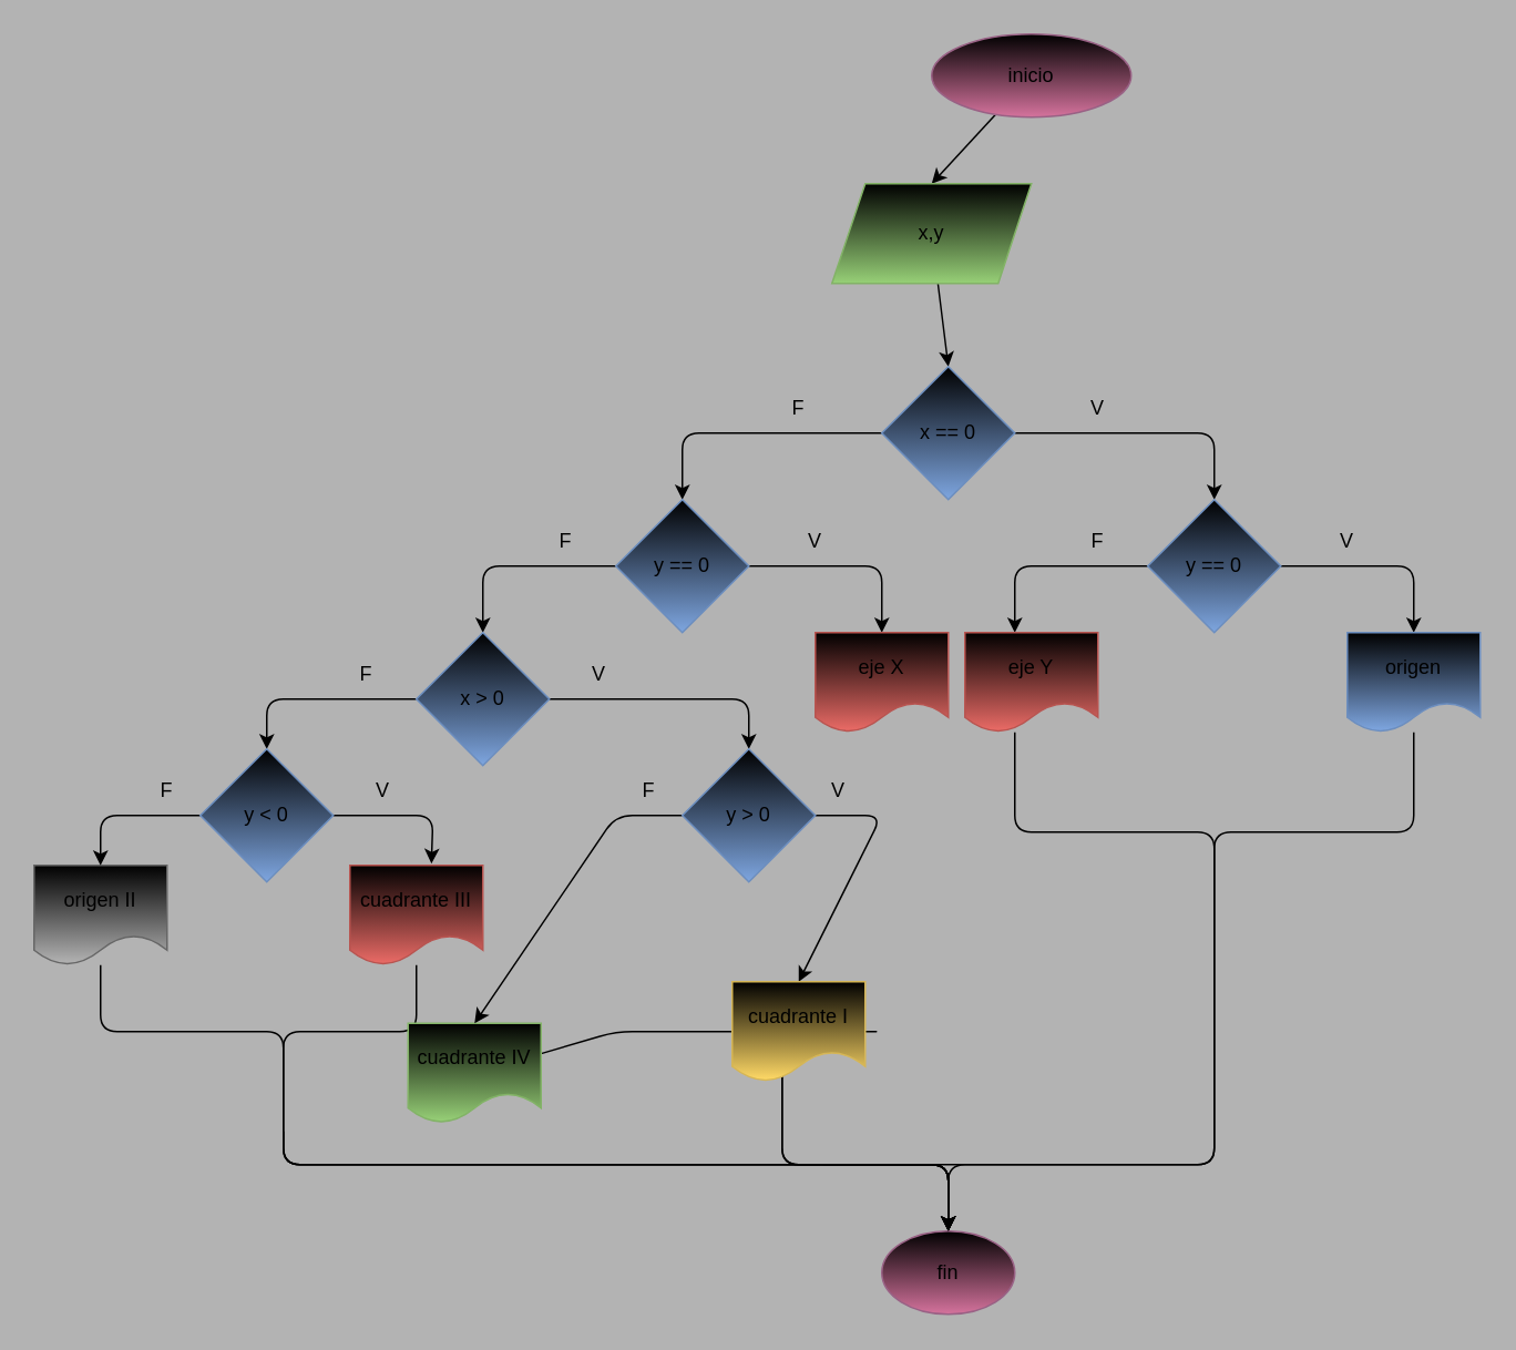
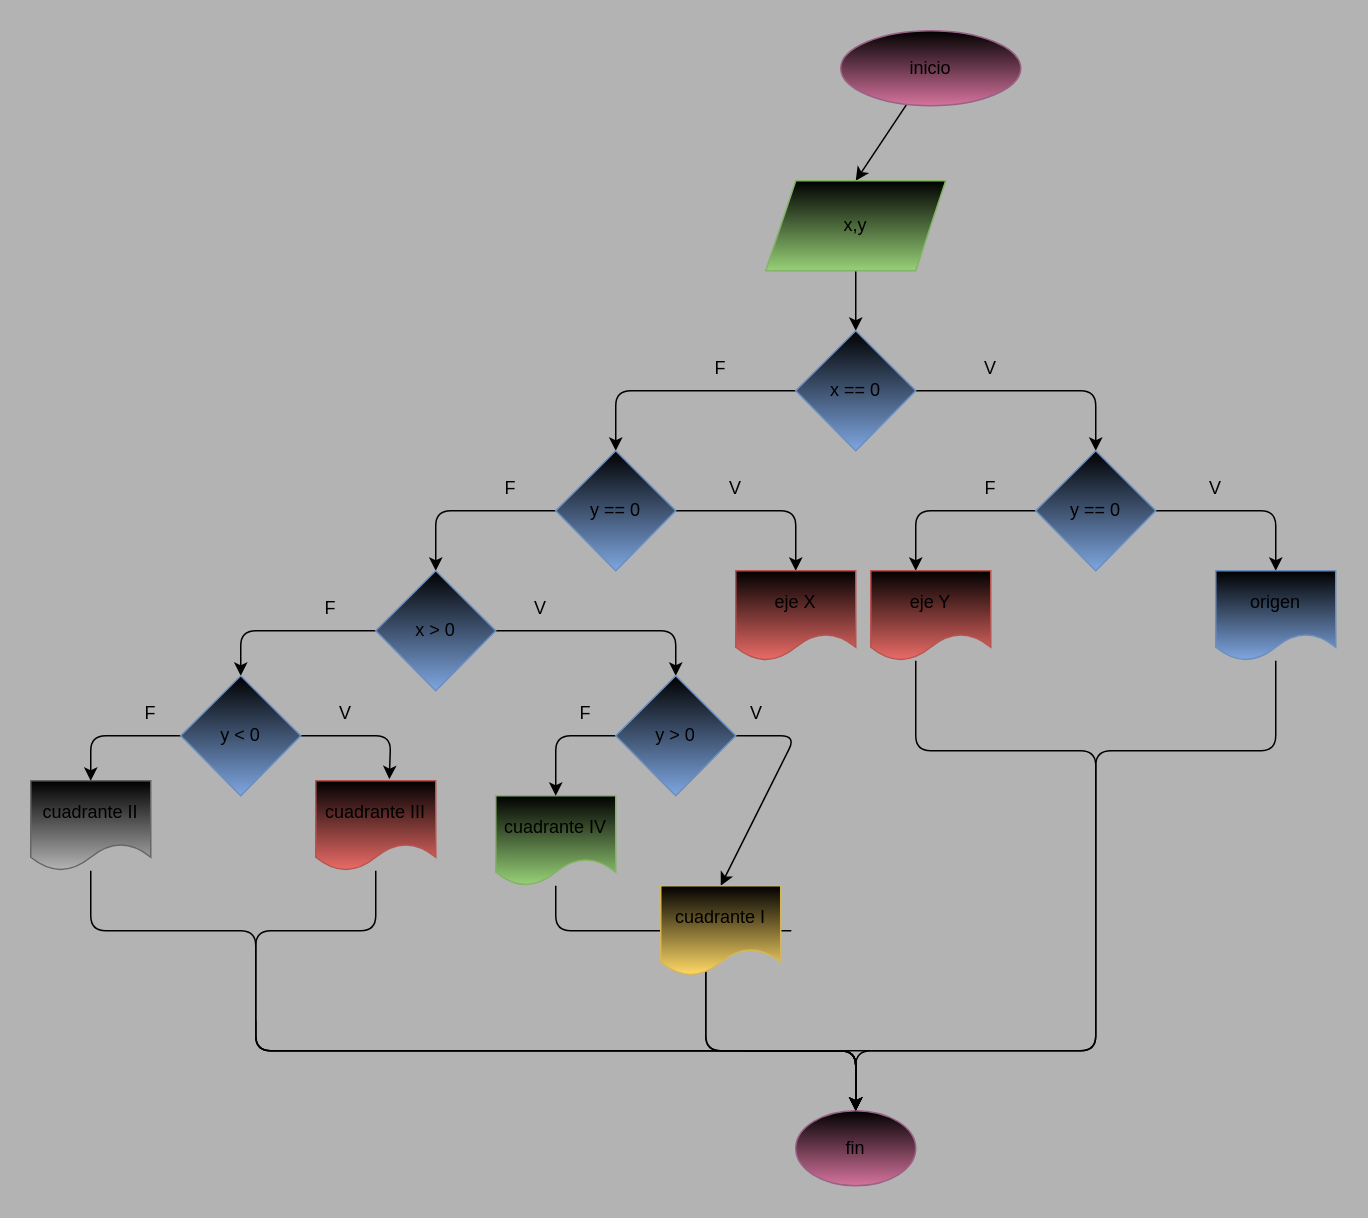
  <mxCell id="0" />
  <mxCell id="1" parent="0" />
  <mxCell id="2" style="edgeStyle=none;html=1;entryX=0.5;entryY=0;entryDx=0;entryDy=0;" parent="1" source="3" target="5" edge="1"><mxGeometry relative="1" as="geometry"><mxPoint x="410" y="110" as="targetPoint" /></mxGeometry></mxCell>
  <mxCell id="3" value="inicio" style="ellipse;whiteSpace=wrap;html=1;fillColor=#000000;gradientColor=#d5739d;strokeColor=#996185;" parent="1" vertex="1"><mxGeometry x="560" y="20" width="120" height="50" as="geometry" /></mxCell>
  <mxCell id="4" style="edgeStyle=none;html=1;entryX=0.5;entryY=0;entryDx=0;entryDy=0;" parent="1" source="5" edge="1"><mxGeometry relative="1" as="geometry"><mxPoint x="570" y="220" as="targetPoint" /></mxGeometry></mxCell>
- <mxCell id="5" value="x,y" style="shape=parallelogram;perimeter=parallelogramPerimeter;whiteSpace=wrap;html=1;fixedSize=1;fillColor=#000000;gradientColor=#97d077;strokeColor=#82b366;" parent="1" vertex="1"><mxGeometry x="500" y="110" width="120" height="60" as="geometry" /></mxCell>
+ <mxCell id="5" value="x,y" style="shape=parallelogram;perimeter=parallelogramPerimeter;whiteSpace=wrap;html=1;fixedSize=1;fillColor=#000000;gradientColor=#97d077;strokeColor=#82b366;" parent="1" vertex="1"><mxGeometry x="510" y="120" width="120" height="60" as="geometry" /></mxCell>
  <mxCell id="6" style="edgeStyle=none;html=1;" parent="1" edge="1"><mxGeometry relative="1" as="geometry"><mxPoint x="730" y="300" as="targetPoint" /><mxPoint x="610" y="260" as="sourcePoint" /><Array as="points"><mxPoint x="730" y="260" /></Array></mxGeometry></mxCell>
  <mxCell id="7" style="edgeStyle=none;html=1;" parent="1" edge="1"><mxGeometry relative="1" as="geometry"><mxPoint x="410" y="300" as="targetPoint" /><mxPoint x="530" y="260" as="sourcePoint" /><Array as="points"><mxPoint x="410" y="260" /></Array></mxGeometry></mxCell>
  <mxCell id="8" value="F" style="text;strokeColor=none;align=center;fillColor=none;html=1;verticalAlign=middle;whiteSpace=wrap;rounded=0;" parent="1" vertex="1"><mxGeometry x="450" y="230" width="60" height="30" as="geometry" /></mxCell>
  <mxCell id="9" value="V" style="text;strokeColor=none;align=center;fillColor=none;html=1;verticalAlign=middle;whiteSpace=wrap;rounded=0;" parent="1" vertex="1"><mxGeometry x="630" y="230" width="60" height="30" as="geometry" /></mxCell>
  <mxCell id="10" style="edgeStyle=none;html=1;" parent="1" edge="1"><mxGeometry relative="1" as="geometry"><mxPoint x="290" y="380" as="targetPoint" /><mxPoint x="370" y="340" as="sourcePoint" /><Array as="points"><mxPoint x="290" y="340" /><mxPoint x="290" y="380" /></Array></mxGeometry></mxCell>
  <mxCell id="11" style="edgeStyle=none;html=1;" parent="1" edge="1"><mxGeometry relative="1" as="geometry"><mxPoint x="530" y="380" as="targetPoint" /><mxPoint x="450" y="340" as="sourcePoint" /><Array as="points"><mxPoint x="530" y="340" /></Array></mxGeometry></mxCell>
  <mxCell id="12" value="F" style="text;strokeColor=none;align=center;fillColor=none;html=1;verticalAlign=middle;whiteSpace=wrap;rounded=0;" parent="1" vertex="1"><mxGeometry x="310" y="310" width="60" height="30" as="geometry" /></mxCell>
  <mxCell id="13" value="V" style="text;strokeColor=none;align=center;fillColor=none;html=1;verticalAlign=middle;whiteSpace=wrap;rounded=0;" parent="1" vertex="1"><mxGeometry x="460" y="310" width="60" height="30" as="geometry" /></mxCell>
  <mxCell id="14" style="edgeStyle=none;html=1;exitX=0;exitY=1;exitDx=0;exitDy=0;entryX=0.5;entryY=0;entryDx=0;entryDy=0;" parent="1" source="15" target="29" edge="1"><mxGeometry relative="1" as="geometry"><mxPoint x="410" y="460" as="targetPoint" /><Array as="points"><mxPoint x="450" y="420" /></Array></mxGeometry></mxCell>
  <mxCell id="15" value="V" style="text;strokeColor=none;align=center;fillColor=none;html=1;verticalAlign=middle;whiteSpace=wrap;rounded=0;" parent="1" vertex="1"><mxGeometry x="330" y="390" width="60" height="30" as="geometry" /></mxCell>
  <mxCell id="16" style="edgeStyle=none;html=1;entryX=0.5;entryY=0;entryDx=0;entryDy=0;endArrow=none;" parent="1" source="35" target="23" edge="1"><mxGeometry relative="1" as="geometry"><mxPoint x="490" y="740" as="targetPoint" /><mxPoint x="810" y="680" as="sourcePoint" /><Array as="points"><mxPoint x="850" y="500" /><mxPoint x="730" y="500" /><mxPoint x="730" y="700" /><mxPoint x="490" y="700" /><mxPoint x="570" y="700" /></Array></mxGeometry></mxCell>
  <mxCell id="17" style="edgeStyle=none;html=1;entryX=0.5;entryY=0;entryDx=0;entryDy=0;exitX=0.375;exitY=1;exitDx=0;exitDy=0;exitPerimeter=0;" parent="1" source="36" target="23" edge="1"><mxGeometry relative="1" as="geometry"><mxPoint x="650" y="680" as="sourcePoint" /><Array as="points"><mxPoint x="610" y="500" /><mxPoint x="730" y="500" /><mxPoint x="730" y="700" /><mxPoint x="570" y="700" /></Array></mxGeometry></mxCell>
  <mxCell id="18" style="edgeStyle=none;html=1;entryX=0.5;entryY=0;entryDx=0;entryDy=0;" parent="1" source="39" target="23" edge="1"><mxGeometry relative="1" as="geometry"><mxPoint x="490" y="740" as="targetPoint" /><Array as="points"><mxPoint x="530" y="620" /><mxPoint x="470" y="620" /><mxPoint x="470" y="700" /><mxPoint x="570" y="700" /></Array></mxGeometry></mxCell>
  <mxCell id="19" style="edgeStyle=none;html=1;entryX=0.5;entryY=0;entryDx=0;entryDy=0;" parent="1" source="20" target="23" edge="1"><mxGeometry relative="1" as="geometry"><Array as="points"><mxPoint x="250" y="620" /><mxPoint x="170" y="620" /><mxPoint x="170" y="700" /><mxPoint x="570" y="700" /></Array></mxGeometry></mxCell>
  <mxCell id="20" value="cuadrante III" style="shape=document;whiteSpace=wrap;html=1;boundedLbl=1;fillColor=#000000;gradientColor=#ea6b66;strokeColor=#b85450;" parent="1" vertex="1"><mxGeometry x="210" y="520" width="80" height="60" as="geometry" /></mxCell>
  <mxCell id="21" style="edgeStyle=none;html=1;entryX=0.5;entryY=0;entryDx=0;entryDy=0;" parent="1" source="22" target="23" edge="1"><mxGeometry relative="1" as="geometry"><mxPoint x="490" y="740" as="targetPoint" /><Array as="points"><mxPoint x="370" y="620" /><mxPoint x="470" y="620" /><mxPoint x="470" y="700" /><mxPoint x="570" y="700" /><mxPoint x="570" y="720" /></Array></mxGeometry></mxCell>
- <mxCell id="22" value="cuadrante IV" style="shape=document;whiteSpace=wrap;html=1;boundedLbl=1;fillColor=#000000;gradientColor=#97d077;strokeColor=#82b366;" parent="1" vertex="1"><mxGeometry x="245" y="615" width="80" height="60" as="geometry" /></mxCell>
+ <mxCell id="22" value="cuadrante IV" style="shape=document;whiteSpace=wrap;html=1;boundedLbl=1;fillColor=#000000;gradientColor=#97d077;strokeColor=#82b366;" parent="1" vertex="1"><mxGeometry x="330" y="530" width="80" height="60" as="geometry" /></mxCell>
  <mxCell id="23" value="fin" style="ellipse;whiteSpace=wrap;html=1;fillColor=#000000;gradientColor=#d5739d;strokeColor=#996185;" parent="1" vertex="1"><mxGeometry x="530" y="740" width="80" height="50" as="geometry" /></mxCell>
  <mxCell id="24" style="edgeStyle=none;html=1;entryX=0.5;entryY=0;entryDx=0;entryDy=0;" parent="1" target="23" edge="1"><mxGeometry relative="1" as="geometry"><mxPoint x="170" y="680" as="sourcePoint" /><Array as="points"><mxPoint x="170" y="700" /><mxPoint x="570" y="700" /></Array></mxGeometry></mxCell>
  <mxCell id="25" value="y == 0" style="rhombus;whiteSpace=wrap;html=1;fillColor=#000000;gradientColor=#7ea6e0;strokeColor=#6c8ebf;" parent="1" vertex="1"><mxGeometry x="370" y="300" width="80" height="80" as="geometry" /></mxCell>
  <mxCell id="26" value="x == 0" style="rhombus;whiteSpace=wrap;html=1;fillColor=#000000;gradientColor=#7ea6e0;strokeColor=#6c8ebf;" parent="1" vertex="1"><mxGeometry x="530" y="220" width="80" height="80" as="geometry" /></mxCell>
  <mxCell id="27" style="edgeStyle=none;html=1;entryX=0.5;entryY=0;entryDx=0;entryDy=0;" parent="1" source="29" target="39" edge="1"><mxGeometry relative="1" as="geometry"><Array as="points"><mxPoint x="530" y="490" /></Array></mxGeometry></mxCell>
  <mxCell id="28" style="edgeStyle=none;html=1;entryX=0.5;entryY=0;entryDx=0;entryDy=0;" parent="1" source="29" target="22" edge="1"><mxGeometry relative="1" as="geometry"><Array as="points"><mxPoint x="370" y="490" /></Array></mxGeometry></mxCell>
  <mxCell id="29" value="y &amp;gt; 0" style="rhombus;whiteSpace=wrap;html=1;fillColor=#000000;gradientColor=#7ea6e0;strokeColor=#6c8ebf;" parent="1" vertex="1"><mxGeometry x="410" y="450" width="80" height="80" as="geometry" /></mxCell>
  <mxCell id="30" style="edgeStyle=none;html=1;" parent="1" source="32" edge="1"><mxGeometry relative="1" as="geometry"><mxPoint x="850" y="380" as="targetPoint" /><Array as="points"><mxPoint x="850" y="340" /></Array></mxGeometry></mxCell>
  <mxCell id="31" style="edgeStyle=none;html=1;entryX=0.375;entryY=0;entryDx=0;entryDy=0;entryPerimeter=0;" edge="1" parent="1" source="32" target="36"><mxGeometry relative="1" as="geometry"><Array as="points"><mxPoint x="610" y="340" /></Array></mxGeometry></mxCell>
  <mxCell id="32" value="y == 0" style="rhombus;whiteSpace=wrap;html=1;fillColor=#000000;gradientColor=#7ea6e0;strokeColor=#6c8ebf;" parent="1" vertex="1"><mxGeometry x="690" y="300" width="80" height="80" as="geometry" /></mxCell>
  <mxCell id="33" style="edgeStyle=none;html=1;entryX=0.5;entryY=0;entryDx=0;entryDy=0;" edge="1" parent="1" source="34" target="43"><mxGeometry relative="1" as="geometry"><Array as="points"><mxPoint x="160" y="420" /></Array></mxGeometry></mxCell>
  <mxCell id="34" value="x &amp;gt; 0" style="rhombus;whiteSpace=wrap;html=1;fillColor=#000000;gradientColor=#7ea6e0;strokeColor=#6c8ebf;" parent="1" vertex="1"><mxGeometry x="250" y="380" width="80" height="80" as="geometry" /></mxCell>
  <mxCell id="35" value="origen" style="shape=document;whiteSpace=wrap;html=1;boundedLbl=1;fillColor=#000000;gradientColor=#7ea6e0;strokeColor=#6c8ebf;" parent="1" vertex="1"><mxGeometry x="810" y="380" width="80" height="60" as="geometry" /></mxCell>
  <mxCell id="36" value="eje Y" style="shape=document;whiteSpace=wrap;html=1;boundedLbl=1;fillColor=#000000;gradientColor=#ea6b66;strokeColor=#b85450;" parent="1" vertex="1"><mxGeometry x="580" y="380" width="80" height="60" as="geometry" /></mxCell>
  <mxCell id="37" style="edgeStyle=none;html=1;" parent="1" source="38" edge="1"><mxGeometry relative="1" as="geometry"><mxPoint x="570" y="740" as="targetPoint" /><Array as="points"><mxPoint x="60" y="620" /><mxPoint x="170" y="620" /><mxPoint x="170" y="700" /><mxPoint x="570" y="700" /></Array></mxGeometry></mxCell>
- <mxCell id="38" value="origen II" style="shape=document;whiteSpace=wrap;html=1;boundedLbl=1;fillColor=#000000;gradientColor=#b3b3b3;strokeColor=#666666;" parent="1" vertex="1"><mxGeometry x="20" y="520" width="80" height="60" as="geometry" /></mxCell>
+ <mxCell id="38" value="cuadrante II" style="shape=document;whiteSpace=wrap;html=1;boundedLbl=1;fillColor=#000000;gradientColor=#b3b3b3;strokeColor=#666666;" parent="1" vertex="1"><mxGeometry x="20" y="520" width="80" height="60" as="geometry" /></mxCell>
  <mxCell id="39" value="cuadrante I" style="shape=document;whiteSpace=wrap;html=1;boundedLbl=1;fillColor=#000000;gradientColor=#ffd966;strokeColor=#d6b656;" parent="1" vertex="1"><mxGeometry x="440" y="590" width="80" height="60" as="geometry" /></mxCell>
  <mxCell id="40" value="eje X" style="shape=document;whiteSpace=wrap;html=1;boundedLbl=1;fillColor=#000000;gradientColor=#ea6b66;strokeColor=#b85450;" parent="1" vertex="1"><mxGeometry x="490" y="380" width="80" height="60" as="geometry" /></mxCell>
  <mxCell id="41" style="edgeStyle=none;html=1;entryX=0.613;entryY=-0.017;entryDx=0;entryDy=0;entryPerimeter=0;" edge="1" parent="1" source="43" target="20"><mxGeometry relative="1" as="geometry"><Array as="points"><mxPoint x="260" y="490" /></Array></mxGeometry></mxCell>
  <mxCell id="42" style="edgeStyle=none;html=1;entryX=0.5;entryY=0;entryDx=0;entryDy=0;" edge="1" parent="1" source="43" target="38"><mxGeometry relative="1" as="geometry"><Array as="points"><mxPoint x="60" y="490" /></Array></mxGeometry></mxCell>
  <mxCell id="43" value="y &amp;lt; 0" style="rhombus;whiteSpace=wrap;html=1;fillColor=#000000;gradientColor=#7ea6e0;strokeColor=#6c8ebf;" vertex="1" parent="1"><mxGeometry x="120" y="450" width="80" height="80" as="geometry" /></mxCell>
  <mxCell id="44" value="F" style="text;strokeColor=none;align=center;fillColor=none;html=1;verticalAlign=middle;whiteSpace=wrap;rounded=0;" vertex="1" parent="1"><mxGeometry x="190" y="390" width="60" height="30" as="geometry" /></mxCell>
  <mxCell id="45" value="V" style="text;strokeColor=none;align=center;fillColor=none;html=1;verticalAlign=middle;whiteSpace=wrap;rounded=0;" vertex="1" parent="1"><mxGeometry x="780" y="310" width="60" height="30" as="geometry" /></mxCell>
  <mxCell id="46" value="F" style="text;strokeColor=none;align=center;fillColor=none;html=1;verticalAlign=middle;whiteSpace=wrap;rounded=0;" vertex="1" parent="1"><mxGeometry x="630" y="310" width="60" height="30" as="geometry" /></mxCell>
  <mxCell id="47" value="F" style="text;strokeColor=none;align=center;fillColor=none;html=1;verticalAlign=middle;whiteSpace=wrap;rounded=0;" vertex="1" parent="1"><mxGeometry x="70" y="460" width="60" height="30" as="geometry" /></mxCell>
  <mxCell id="48" value="V" style="text;strokeColor=none;align=center;fillColor=none;html=1;verticalAlign=middle;whiteSpace=wrap;rounded=0;" vertex="1" parent="1"><mxGeometry x="200" y="460" width="60" height="30" as="geometry" /></mxCell>
  <mxCell id="49" value="F" style="text;strokeColor=none;align=center;fillColor=none;html=1;verticalAlign=middle;whiteSpace=wrap;rounded=0;" vertex="1" parent="1"><mxGeometry x="360" y="460" width="60" height="30" as="geometry" /></mxCell>
  <mxCell id="50" value="V" style="text;strokeColor=none;align=center;fillColor=none;html=1;verticalAlign=middle;whiteSpace=wrap;rounded=0;" vertex="1" parent="1"><mxGeometry x="474" y="460" width="60" height="30" as="geometry" /></mxCell>
